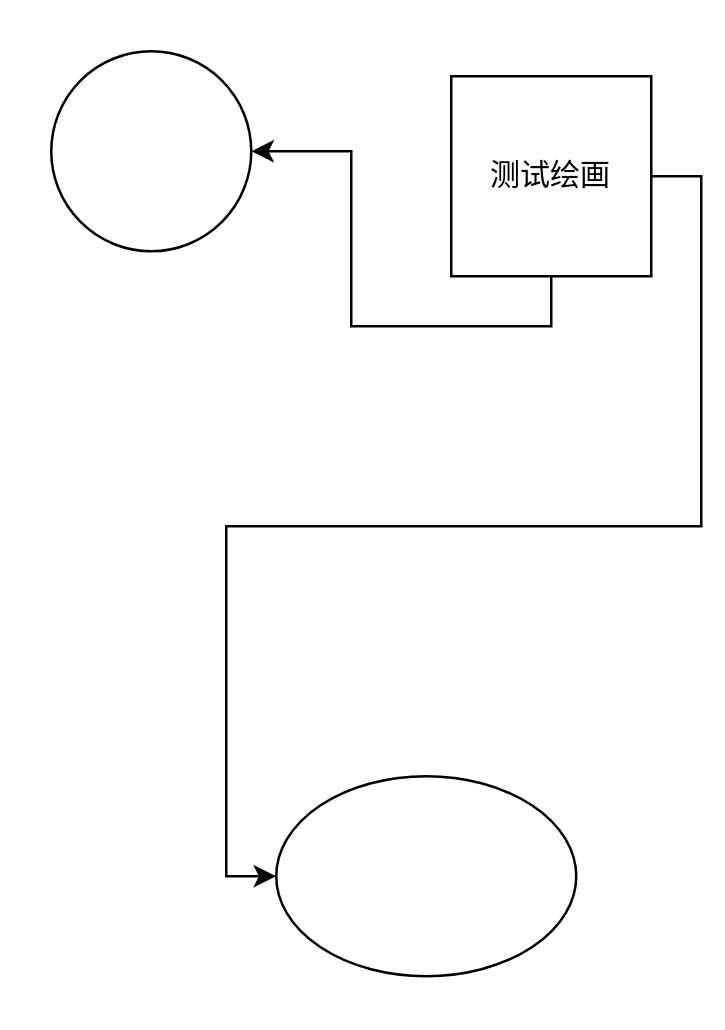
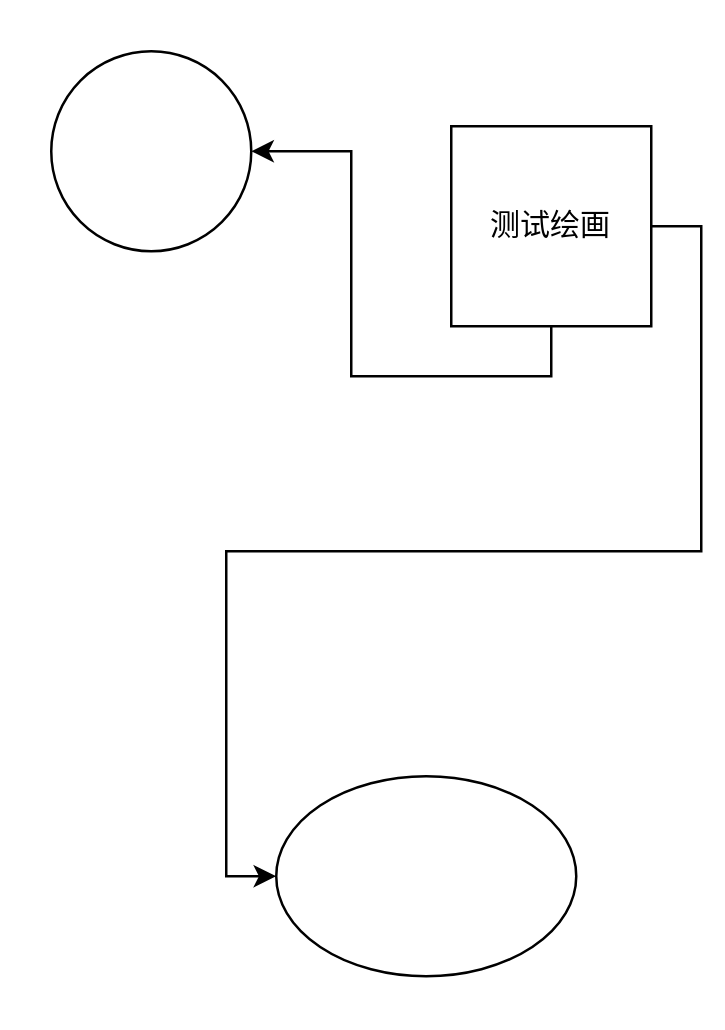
  <mxCell id="0" />
  <mxCell id="1" parent="0" />
  <mxCell id="2" style="edgeStyle=orthogonalEdgeStyle;rounded=0;orthogonalLoop=1;jettySize=auto;html=1;exitX=0.5;exitY=1;exitDx=0;exitDy=0;" parent="1" source="4" target="5" edge="1"><mxGeometry relative="1" as="geometry" /></mxCell>
  <mxCell id="3" style="edgeStyle=orthogonalEdgeStyle;rounded=0;orthogonalLoop=1;jettySize=auto;html=1;exitX=1;exitY=0.5;exitDx=0;exitDy=0;entryX=0;entryY=0.5;entryDx=0;entryDy=0;" parent="1" source="4" target="6" edge="1"><mxGeometry relative="1" as="geometry" /></mxCell>
- <mxCell id="4" value="测试绘画" style="whiteSpace=wrap;html=1;aspect=fixed;" parent="1" vertex="1"><mxGeometry x="180" y="30" width="80" height="80" as="geometry" /></mxCell>
+ <mxCell id="4" value="测试绘画" style="whiteSpace=wrap;html=1;aspect=fixed;" parent="1" vertex="1"><mxGeometry x="180" y="50" width="80" height="80" as="geometry" /></mxCell>
  <mxCell id="5" value="" style="ellipse;whiteSpace=wrap;html=1;aspect=fixed;" parent="1" vertex="1"><mxGeometry x="20" y="20" width="80" height="80" as="geometry" /></mxCell>
  <mxCell id="6" value="" style="ellipse;whiteSpace=wrap;html=1;" parent="1" vertex="1"><mxGeometry x="110" y="310" width="120" height="80" as="geometry" /></mxCell>
